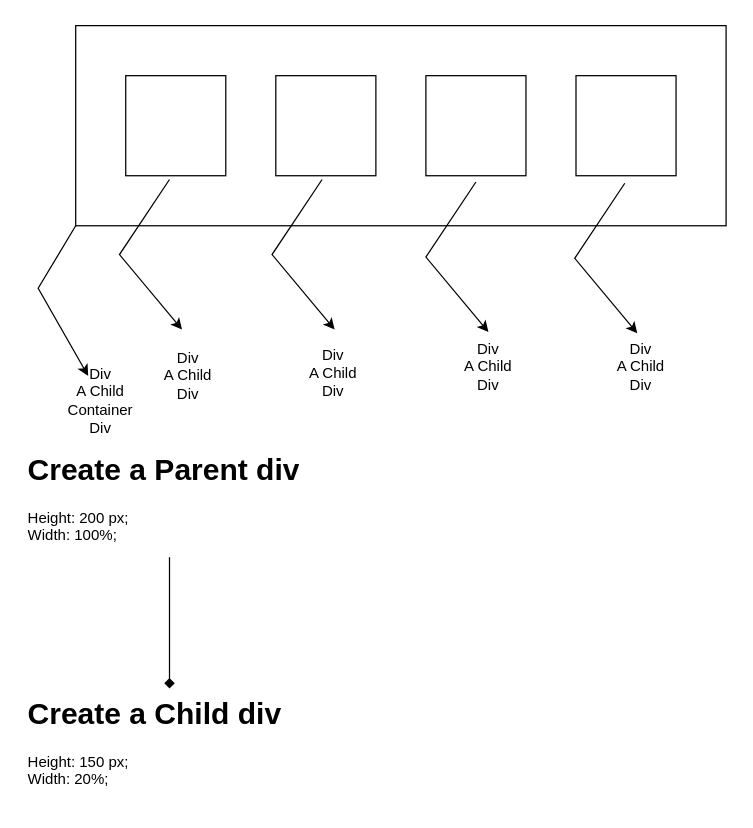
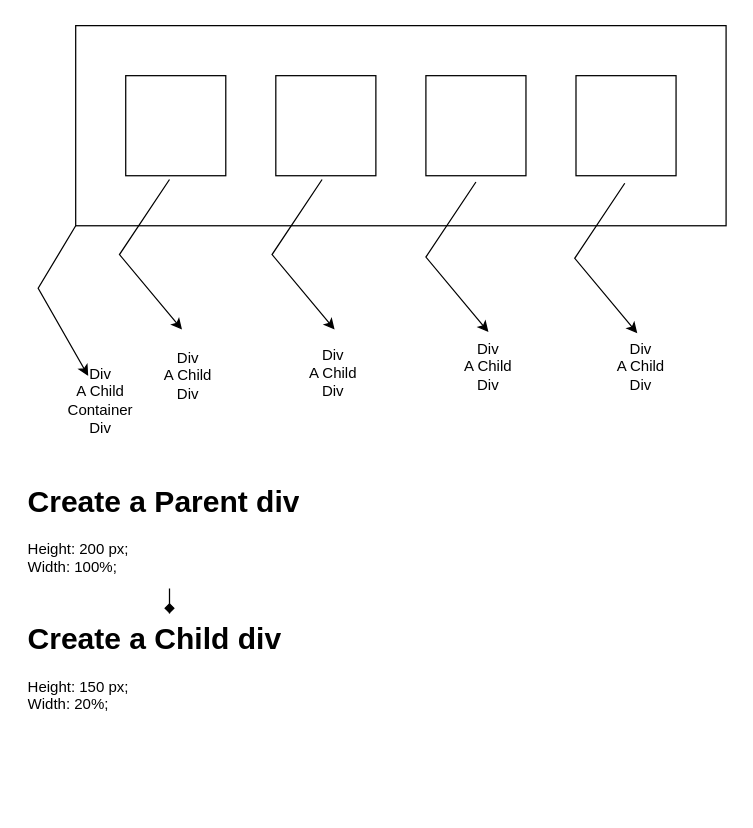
  <mxCell id="0" />
  <mxCell id="1" parent="0" />
  <mxCell id="2" value="" style="whiteSpace=wrap;html=1;fillColor=none;" vertex="1" parent="1"><mxGeometry x="60" y="20" width="520" height="160" as="geometry" /></mxCell>
  <mxCell id="3" value="" style="whiteSpace=wrap;html=1;aspect=fixed;" vertex="1" parent="1"><mxGeometry x="100" y="60" width="80" height="80" as="geometry" /></mxCell>
  <mxCell id="4" value="" style="whiteSpace=wrap;html=1;aspect=fixed;" vertex="1" parent="1"><mxGeometry x="220" y="60" width="80" height="80" as="geometry" /></mxCell>
  <mxCell id="5" value="" style="whiteSpace=wrap;html=1;aspect=fixed;" vertex="1" parent="1"><mxGeometry x="340" y="60" width="80" height="80" as="geometry" /></mxCell>
  <mxCell id="6" value="" style="whiteSpace=wrap;html=1;aspect=fixed;" vertex="1" parent="1"><mxGeometry x="460" y="60" width="80" height="80" as="geometry" /></mxCell>
  <mxCell id="7" value="Div&lt;div&gt;A Child Container Div&lt;/div&gt;" style="text;html=1;align=center;verticalAlign=middle;whiteSpace=wrap;rounded=0;" vertex="1" parent="1"><mxGeometry x="50" y="310" width="60" height="20" as="geometry" /></mxCell>
  <mxCell id="8" value="" style="endArrow=classic;html=1;rounded=0;exitX=0;exitY=1;exitDx=0;exitDy=0;" edge="1" parent="1" source="2"><mxGeometry width="50" height="50" relative="1" as="geometry"><mxPoint x="300" y="260" as="sourcePoint" /><mxPoint x="70" y="300" as="targetPoint" /><Array as="points"><mxPoint x="30" y="230" /></Array></mxGeometry></mxCell>
  <mxCell id="9" value="" style="endArrow=classic;html=1;rounded=0;exitX=0;exitY=1;exitDx=0;exitDy=0;" edge="1" parent="1"><mxGeometry width="50" height="50" relative="1" as="geometry"><mxPoint x="135" y="143" as="sourcePoint" /><mxPoint x="145" y="263" as="targetPoint" /><Array as="points"><mxPoint x="95" y="203" /></Array></mxGeometry></mxCell>
  <mxCell id="10" value="" style="endArrow=classic;html=1;rounded=0;exitX=0;exitY=1;exitDx=0;exitDy=0;" edge="1" parent="1"><mxGeometry width="50" height="50" relative="1" as="geometry"><mxPoint x="257" y="143" as="sourcePoint" /><mxPoint x="267" y="263" as="targetPoint" /><Array as="points"><mxPoint x="217" y="203" /></Array></mxGeometry></mxCell>
  <mxCell id="11" value="" style="endArrow=classic;html=1;rounded=0;exitX=0;exitY=1;exitDx=0;exitDy=0;" edge="1" parent="1"><mxGeometry width="50" height="50" relative="1" as="geometry"><mxPoint x="380" y="145" as="sourcePoint" /><mxPoint x="390" y="265" as="targetPoint" /><Array as="points"><mxPoint x="340" y="205" /></Array></mxGeometry></mxCell>
  <mxCell id="12" value="" style="endArrow=classic;html=1;rounded=0;exitX=0;exitY=1;exitDx=0;exitDy=0;" edge="1" parent="1"><mxGeometry width="50" height="50" relative="1" as="geometry"><mxPoint x="499" y="146" as="sourcePoint" /><mxPoint x="509" y="266" as="targetPoint" /><Array as="points"><mxPoint x="459" y="206" /></Array></mxGeometry></mxCell>
  <mxCell id="13" value="Div&lt;div&gt;A Child Div&lt;/div&gt;" style="text;html=1;align=center;verticalAlign=middle;whiteSpace=wrap;rounded=0;" vertex="1" parent="1"><mxGeometry x="120" y="290" width="60" height="20" as="geometry" /></mxCell>
  <mxCell id="14" value="Div&lt;div&gt;A Child Div&lt;/div&gt;" style="text;html=1;align=center;verticalAlign=middle;whiteSpace=wrap;rounded=0;" vertex="1" parent="1"><mxGeometry x="236" y="288" width="60" height="20" as="geometry" /></mxCell>
  <mxCell id="15" value="Div&lt;div&gt;A Child Div&lt;/div&gt;" style="text;html=1;align=center;verticalAlign=middle;whiteSpace=wrap;rounded=0;" vertex="1" parent="1"><mxGeometry x="360" y="283" width="60" height="20" as="geometry" /></mxCell>
  <mxCell id="16" value="Div&lt;div&gt;A Child Div&lt;/div&gt;" style="text;html=1;align=center;verticalAlign=middle;whiteSpace=wrap;rounded=0;" vertex="1" parent="1"><mxGeometry x="482" y="283" width="60" height="20" as="geometry" /></mxCell>
  <mxCell id="17" value="" style="edgeStyle=orthogonalEdgeStyle;rounded=0;orthogonalLoop=1;jettySize=auto;html=1;endArrow=diamond;" edge="1" parent="1" source="18" target="19"><mxGeometry relative="1" as="geometry" /></mxCell>
- <mxCell id="18" value="&lt;h1 style=&quot;margin-top: 0px;&quot;&gt;Create a Parent div&lt;/h1&gt;&lt;div&gt;Height: 200 px;&lt;/div&gt;&lt;div&gt;Width: 100%;&lt;/div&gt;&lt;div&gt;&lt;br&gt;&lt;/div&gt;" style="text;html=1;whiteSpace=wrap;overflow=hidden;rounded=0;" vertex="1" parent="1"><mxGeometry x="20" y="355" width="230" height="90" as="geometry" /></mxCell>
- <mxCell id="19" value="&lt;h1 style=&quot;margin-top: 0px;&quot;&gt;Create a Child div&lt;/h1&gt;&lt;div&gt;Height: 150 px;&lt;/div&gt;&lt;div&gt;Width: 20%;&lt;/div&gt;&lt;div&gt;&lt;br&gt;&lt;/div&gt;" style="text;html=1;whiteSpace=wrap;overflow=hidden;rounded=0;" vertex="1" parent="1"><mxGeometry x="20" y="550" width="230" height="90" as="geometry" /></mxCell>
+ <mxCell id="18" value="&lt;h1 style=&quot;margin-top: 0px;&quot;&gt;Create a Parent div&lt;/h1&gt;&lt;div&gt;Height: 200 px;&lt;/div&gt;&lt;div&gt;Width: 100%;&lt;/div&gt;&lt;div&gt;&lt;br&gt;&lt;/div&gt;" style="text;html=1;whiteSpace=wrap;overflow=hidden;rounded=0;" vertex="1" parent="1"><mxGeometry x="20" y="380" width="230" height="90" as="geometry" /></mxCell>
+ <mxCell id="19" value="&lt;h1 style=&quot;margin-top: 0px;&quot;&gt;Create a Child div&lt;/h1&gt;&lt;div&gt;Height: 150 px;&lt;/div&gt;&lt;div&gt;Width: 20%;&lt;/div&gt;&lt;div&gt;&lt;br&gt;&lt;/div&gt;" style="text;html=1;whiteSpace=wrap;overflow=hidden;rounded=0;" vertex="1" parent="1"><mxGeometry x="20" y="490" width="230" height="90" as="geometry" /></mxCell>
